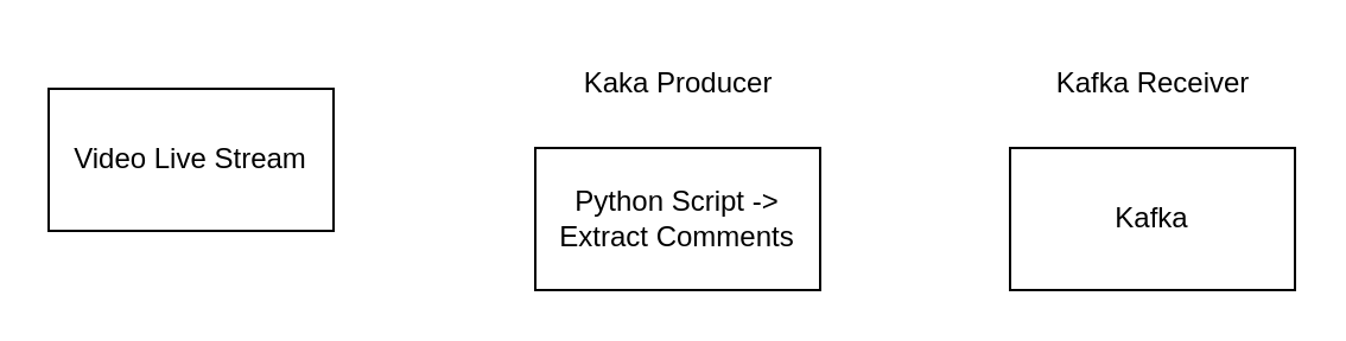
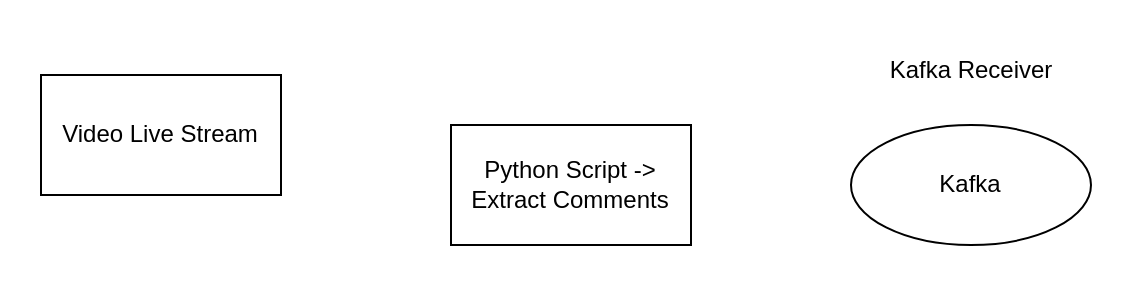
  <mxCell id="0" />
  <mxCell id="1" parent="0" />
  <mxCell id="2" value="Video Live Stream" style="rounded=0;whiteSpace=wrap;html=1;" parent="1" vertex="1"><mxGeometry x="20" y="37" width="120" height="60" as="geometry" /></mxCell>
  <mxCell id="3" value="Python Script -&amp;gt; Extract Comments" style="rounded=0;whiteSpace=wrap;html=1;" parent="1" vertex="1"><mxGeometry x="225" y="62" width="120" height="60" as="geometry" /></mxCell>
- <mxCell id="4" value="Kafka" style="rounded=0;whiteSpace=wrap;html=1;" parent="1" vertex="1"><mxGeometry x="425" y="62" width="120" height="60" as="geometry" /></mxCell>
- <mxCell id="5" value="Kaka Producer" style="text;html=1;align=center;verticalAlign=middle;resizable=0;points=[];autosize=1;strokeColor=none;fillColor=none;" parent="1" vertex="1"><mxGeometry x="235" y="20" width="100" height="30" as="geometry" /></mxCell>
+ <mxCell id="4" value="Kafka" style="ellipse;whiteSpace=wrap;html=1;" parent="1" vertex="1"><mxGeometry x="425" y="62" width="120" height="60" as="geometry" /></mxCell>
  <mxCell id="6" value="Kafka Receiver" style="text;html=1;align=center;verticalAlign=middle;resizable=0;points=[];autosize=1;strokeColor=none;fillColor=none;" parent="1" vertex="1"><mxGeometry x="435" y="20" width="100" height="30" as="geometry" /></mxCell>
